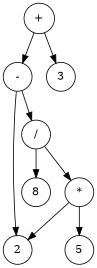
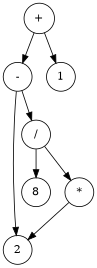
  digraph {
    fontname="DejaVu Serif"
    node [fontname="DejaVu Serif" shape=circle]
    edge [fontname="DejaVu Serif"]
    "+"
    "-"
-   1 [label=3]
+   1
    2
    "/"
    n6 [label=8]
    "*"
-   5
    "+" -> "-"
    "+" -> 1
    "-" -> 2
    "-" -> "/"
    "/" -> n6
    "/" -> "*"
    "*" -> 2
-   "*" -> 5
  }
